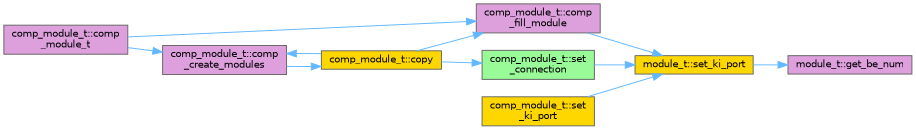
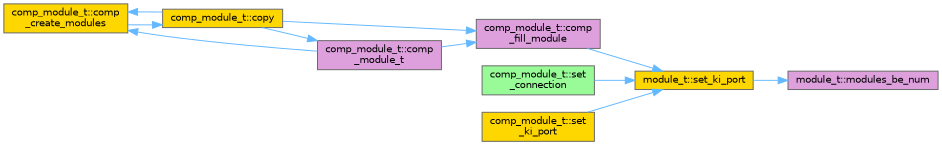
  digraph {
    rankdir=RL
    node [color=grey40 fillcolor=gold fontname=Helvetica fontsize=10 shape=box style=filled]
    edge [color=steelblue1 dir=back fontname=Helvetica fontsize=10 labelfontname=Helvetica labelfontsize=10 style=solid]
-   n1 [color=gray40 fillcolor=plum fontcolor=black height=0.2 label="module_t::get_be_num" width=0.4]
+   n1 [color=gray40 fillcolor=plum fontcolor=black height=0.2 label="module_t::modules_be_num" width=0.4]
    n2 [height=0.2 label="module_t::set_ki_port" width=0.4]
    n3 [fillcolor=plum height=0.2 label="comp_module_t::comp\l_fill_module" width=0.4]
    n4 [fillcolor=palegreen height=0.2 label="comp_module_t::set\l_connection" width=0.4]
    n5 [height=0.2 label="comp_module_t::set\l_ki_port" width=0.4]
    n6 [fillcolor=plum height=0.2 label="comp_module_t::comp\l_module_t" width=0.4]
    n7 [height=0.2 label="comp_module_t::copy" width=0.4]
-   n8 [fillcolor=plum height=0.2 label="comp_module_t::comp\l_create_modules" width=0.4]
+   n8 [height=0.2 label="comp_module_t::comp\l_create_modules" width=0.4]
    n1 -> n2
    n2 -> n3
    n2 -> n4
    n2 -> n5
    n3 -> n6
    n3 -> n7
-   n4 -> n7
+   n6 -> n7
    n7 -> n8
    n8 -> n6
    n8 -> n7
  }
